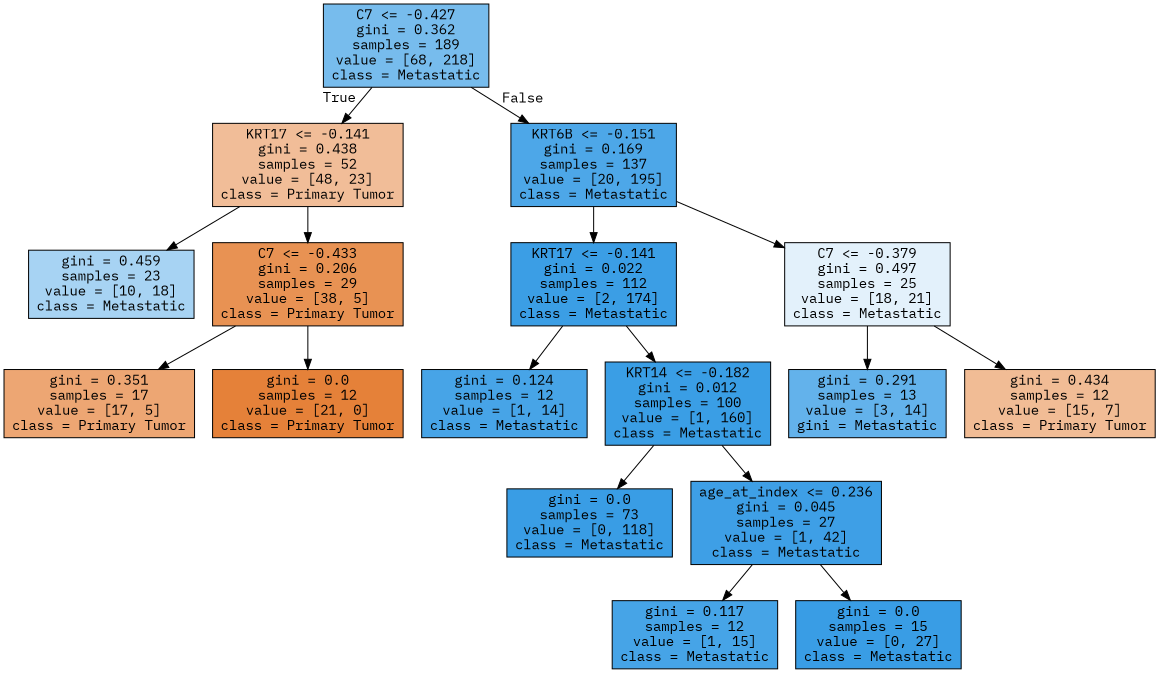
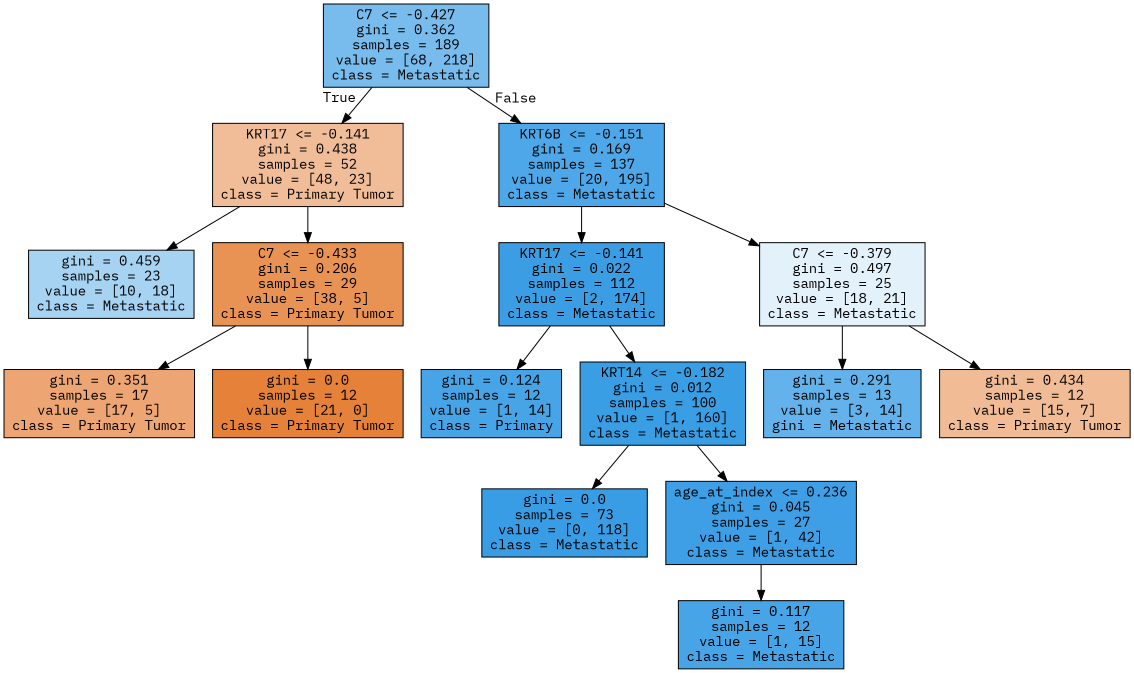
  digraph {
    fontname="IBM Plex Mono"
    node [color=black fillcolor="#399de5" fontname="IBM Plex Mono" shape=box style=filled]
    edge [fontname="IBM Plex Mono"]
    n1 [fillcolor="#77bced" label="C7 <= -0.427\ngini = 0.362\nsamples = 189\nvalue = [68, 218]\nclass = Metastatic"]
    n2 [fillcolor="#f1bd98" label="KRT17 <= -0.141\ngini = 0.438\nsamples = 52\nvalue = [48, 23]\nclass = Primary Tumor"]
    n3 [fillcolor="#4da7e8" label="KRT6B <= -0.151\ngini = 0.169\nsamples = 137\nvalue = [20, 195]\nclass = Metastatic"]
    n4 [fillcolor="#a7d3f3" label="gini = 0.459\nsamples = 23\nvalue = [10, 18]\nclass = Metastatic"]
    n5 [fillcolor="#e89253" label="C7 <= -0.433\ngini = 0.206\nsamples = 29\nvalue = [38, 5]\nclass = Primary Tumor"]
    n6 [fillcolor="#3b9ee5" label="KRT17 <= -0.141\ngini = 0.022\nsamples = 112\nvalue = [2, 174]\nclass = Metastatic"]
    n7 [fillcolor="#e3f1fb" label="C7 <= -0.379\ngini = 0.497\nsamples = 25\nvalue = [18, 21]\nclass = Metastatic"]
    n8 [fillcolor="#eda673" label="gini = 0.351\nsamples = 17\nvalue = [17, 5]\nclass = Primary Tumor"]
    n9 [fillcolor="#e58139" label="gini = 0.0\nsamples = 12\nvalue = [21, 0]\nclass = Primary Tumor"]
-   n10 [fillcolor="#47a4e7" label="gini = 0.124\nsamples = 12\nvalue = [1, 14]\nclass = Metastatic"]
+   n10 [fillcolor="#47a4e7" label="gini = 0.124\nsamples = 12\nvalue = [1, 14]\nclass = Primary"]
    n11 [fillcolor="#3a9ee5" label="KRT14 <= -0.182\ngini = 0.012\nsamples = 100\nvalue = [1, 160]\nclass = Metastatic"]
    n12 [fillcolor="#63b2eb" label="gini = 0.291\nsamples = 13\nvalue = [3, 14]\ngini = Metastatic"]
    n13 [fillcolor="#f1bc95" label="gini = 0.434\nsamples = 12\nvalue = [15, 7]\nclass = Primary Tumor"]
    n14 [label="gini = 0.0\nsamples = 73\nvalue = [0, 118]\nclass = Metastatic"]
    n15 [fillcolor="#3e9fe6" label="age_at_index <= 0.236\ngini = 0.045\nsamples = 27\nvalue = [1, 42]\nclass = Metastatic"]
    n16 [fillcolor="#46a4e7" label="gini = 0.117\nsamples = 12\nvalue = [1, 15]\nclass = Metastatic"]
-   n17 [label="gini = 0.0\nsamples = 15\nvalue = [0, 27]\nclass = Metastatic"]
    n1 -> n2 [headlabel=True labelangle=45 labeldistance=2.5]
    n1 -> n3 [headlabel=False labelangle=-45 labeldistance=2.5]
    n2 -> n4
    n2 -> n5
    n3 -> n6
    n3 -> n7
    n5 -> n8
    n5 -> n9
    n6 -> n10
    n6 -> n11
    n7 -> n12
    n7 -> n13
    n11 -> n14
    n11 -> n15
    n15 -> n16
-   n15 -> n17
  }
